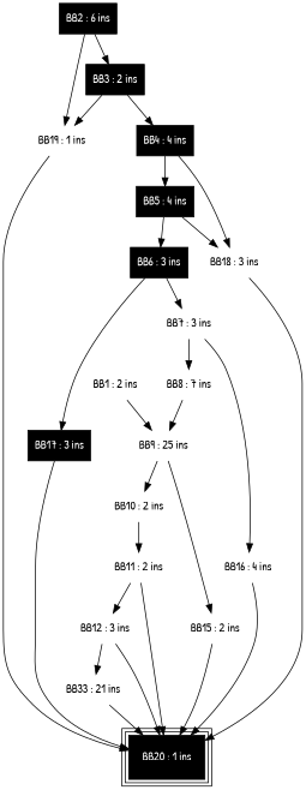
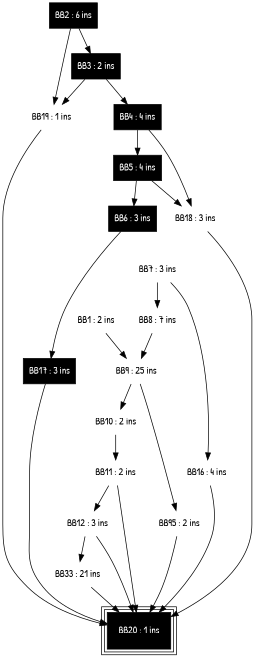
  digraph {
    fontname="Patrick Hand"
    node [color=gray100 fontcolor=gray0 fontname="Patrick Hand" peripheries=1 shape=box style=filled]
    edge [fontname="Patrick Hand"]
    n1 [label="BB1 : 2 ins"]
    n2 [label="BB9 : 25 ins"]
    n3 [color=gray0 fontcolor=gray100 label="BB2 : 6 ins"]
    n4 [color=gray0 fontcolor=gray100 label="BB3 : 2 ins"]
    n5 [label="BB19 : 1 ins"]
    n6 [label="BB10 : 2 ins"]
-   n7 [label="BB15 : 2 ins"]
+   n7 [label="BB95 : 2 ins"]
    n8 [color=gray0 fontcolor=gray100 label="BB4 : 4 ins"]
    n9 [color=gray0 fontcolor=gray100 label="BB20 : 1 ins" peripheries=3]
    n10 [color=gray0 fontcolor=gray100 label="BB5 : 4 ins"]
    n11 [label="BB18 : 3 ins"]
    n12 [color=gray0 fontcolor=gray100 label="BB6 : 3 ins"]
    n13 [label="BB7 : 3 ins"]
    n14 [color=gray0 fontcolor=gray100 label="BB17 : 3 ins"]
    n15 [label="BB8 : 7 ins"]
    n16 [label="BB16 : 4 ins"]
    n17 [label="BB11 : 2 ins"]
    n18 [label="BB12 : 3 ins"]
    n19 [label="BB33 : 21 ins"]
    n1 -> n2
    n2 -> n6
    n2 -> n7
    n3 -> n4
    n3 -> n5
    n4 -> n5
    n4 -> n8
    n5 -> n9
    n6 -> n17
    n7 -> n9
    n8 -> n10
    n8 -> n11
    n10 -> n11
    n10 -> n12
    n11 -> n9
-   n12 -> n13
    n12 -> n14
    n13 -> n15
    n13 -> n16
    n14 -> n9
    n15 -> n2
    n16 -> n9
    n17 -> n9
    n17 -> n18
    n18 -> n9
    n18 -> n19
    n19 -> n9
  }
